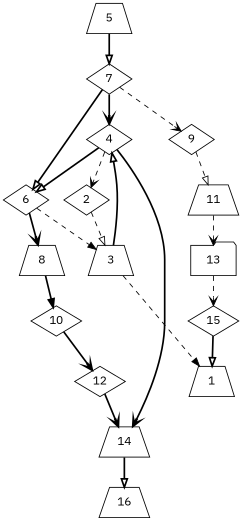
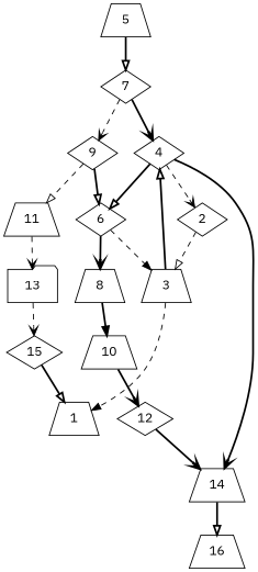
  digraph {
    fontname="IBM Plex Sans"
    node [fontname="IBM Plex Sans" shape=diamond]
    edge [arrowhead=vee fontname="IBM Plex Sans" style=bold]
    4
    2
    6
    14 [shape=trapezium]
    3 [shape=trapezium]
    1 [shape=trapezium]
    8 [shape=trapezium]
-   10
+   10 [shape=trapezium]
    5 [shape=trapezium]
    7
    9
    11 [shape=trapezium]
    12
    13 [shape=folder]
    15
    16 [shape=trapezium]
    4 -> 2 [style=dashed]
    4 -> 6 [arrowhead=onormal]
    4 -> 14
    2 -> 3 [arrowhead=onormal style=dashed]
    6 -> 3 [arrowhead=normal style=dashed]
    6 -> 8
    14 -> 16 [arrowhead=onormal]
    3 -> 4 [arrowhead=onormal]
    3 -> 1 [arrowhead=normal style=dashed]
    8 -> 10 [arrowhead=normal]
    10 -> 12
    5 -> 7 [arrowhead=onormal]
    7 -> 4
    7 -> 9 [style=dashed]
-   7 -> 6 [arrowhead=onormal]
+   9 -> 6 [arrowhead=onormal]
    9 -> 11 [arrowhead=onormal style=dashed]
    11 -> 13 [style=dashed]
    12 -> 14
    13 -> 15 [style=dashed]
    15 -> 1 [arrowhead=onormal]
  }
